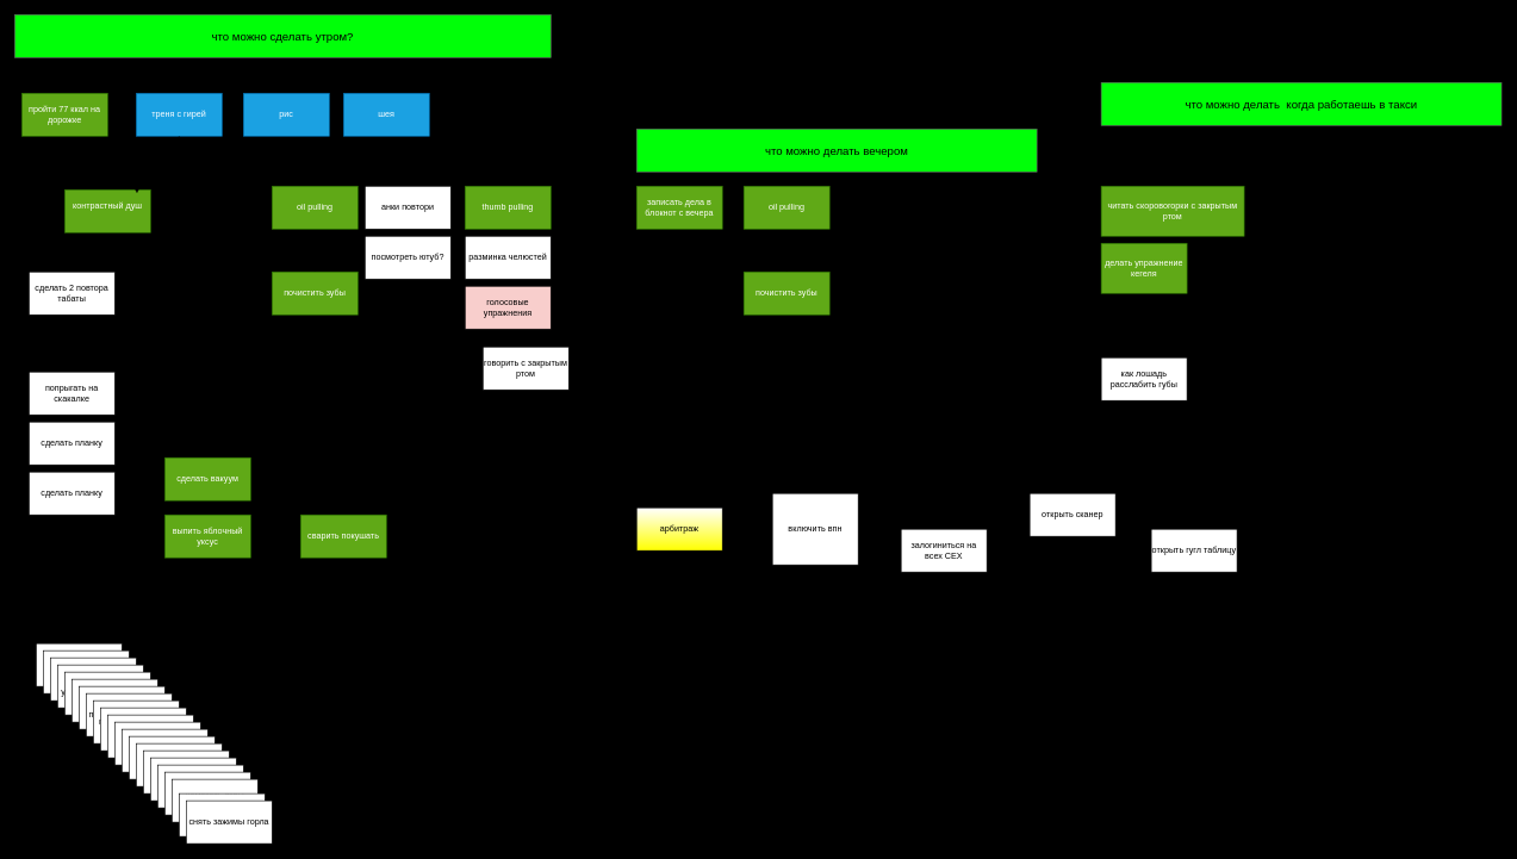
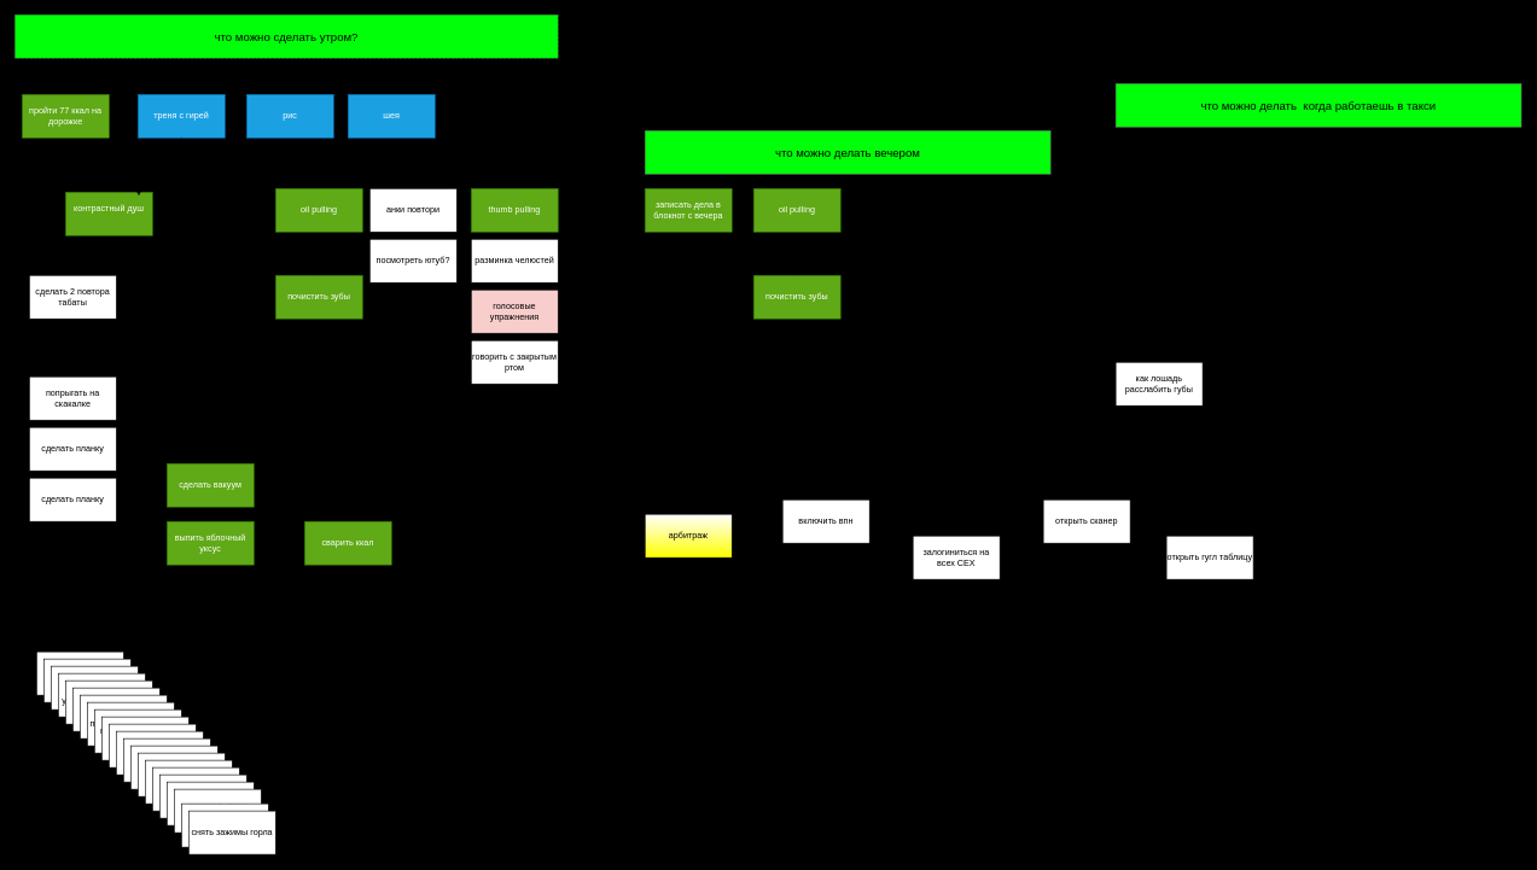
  <mxCell id="0" />
  <mxCell id="1" parent="0" />
- <mxCell id="2" value="что можно сделать утром?" style="rounded=0;whiteSpace=wrap;html=1;labelBackgroundColor=none;fillColor=#00FF08;strokeColor=#666666;fontColor=#000000;gradientColor=none;fontSize=16;" parent="1" vertex="1"><mxGeometry x="20" y="20" width="750" height="60" as="geometry" /></mxCell>
+ <mxCell id="2" value="что можно сделать утром?" style="rounded=0;whiteSpace=wrap;html=1;labelBackgroundColor=none;fillColor=#00FF08;strokeColor=#666666;fontColor=#000000;gradientColor=none;fontSize=16;dashed=1;" parent="1" vertex="1"><mxGeometry x="20" y="20" width="750" height="60" as="geometry" /></mxCell>
  <mxCell id="3" style="edgeStyle=orthogonalEdgeStyle;rounded=0;orthogonalLoop=1;jettySize=auto;html=1;entryX=0.25;entryY=0;entryDx=0;entryDy=0;" parent="1" source="4" target="7" edge="1"><mxGeometry relative="1" as="geometry" /></mxCell>
  <mxCell id="4" value="пройти 77 ккал на дорожке" style="rounded=0;whiteSpace=wrap;html=1;labelBackgroundColor=none;fillColor=#60a917;strokeColor=#2D7600;fontColor=#ffffff;" parent="1" vertex="1"><mxGeometry x="30" y="130" width="120" height="60" as="geometry" /></mxCell>
  <mxCell id="5" value="сделать 2 повтора табаты" style="rounded=0;whiteSpace=wrap;html=1;labelBackgroundColor=none;" parent="1" vertex="1"><mxGeometry x="40" y="380" width="120" height="60" as="geometry" /></mxCell>
  <mxCell id="6" value="почистить зубы" style="rounded=0;whiteSpace=wrap;html=1;labelBackgroundColor=none;fillColor=#60a917;fontColor=#ffffff;strokeColor=#2D7600;" parent="1" vertex="1"><mxGeometry x="380" y="380" width="120" height="60" as="geometry" /></mxCell>
  <mxCell id="7" value="&lt;div&gt;контрастный душ&lt;/div&gt;&lt;div&gt;&lt;br&gt;&lt;/div&gt;" style="rounded=0;whiteSpace=wrap;html=1;labelBackgroundColor=none;fillColor=#60a917;fontColor=#ffffff;strokeColor=#2D7600;" parent="1" vertex="1"><mxGeometry x="90" y="265" width="120" height="60" as="geometry" /></mxCell>
- <mxCell id="8" value="сварить покушать" style="rounded=0;whiteSpace=wrap;html=1;labelBackgroundColor=none;fillColor=#60a917;fontColor=#ffffff;strokeColor=#2D7600;" parent="1" vertex="1"><mxGeometry x="420" y="720" width="120" height="60" as="geometry" /></mxCell>
+ <mxCell id="8" value="сварить ккал" style="rounded=0;whiteSpace=wrap;html=1;labelBackgroundColor=none;fillColor=#60a917;fontColor=#ffffff;strokeColor=#2D7600;" parent="1" vertex="1"><mxGeometry x="420" y="720" width="120" height="60" as="geometry" /></mxCell>
  <mxCell id="9" style="edgeStyle=orthogonalEdgeStyle;rounded=0;orthogonalLoop=1;jettySize=auto;html=1;entryX=0;entryY=0.5;entryDx=0;entryDy=0;" parent="1" source="10" target="8" edge="1"><mxGeometry relative="1" as="geometry" /></mxCell>
  <mxCell id="10" value="выпить яблочный уксус" style="rounded=0;whiteSpace=wrap;html=1;labelBackgroundColor=none;fillColor=#60a917;fontColor=#ffffff;strokeColor=#2D7600;" parent="1" vertex="1"><mxGeometry x="230" y="720" width="120" height="60" as="geometry" /></mxCell>
  <mxCell id="11" value="сделать вакуум" style="rounded=0;whiteSpace=wrap;html=1;labelBackgroundColor=none;fillColor=#60a917;fontColor=#ffffff;strokeColor=#2D7600;" parent="1" vertex="1"><mxGeometry x="230" y="640" width="120" height="60" as="geometry" /></mxCell>
  <mxCell id="12" value="&lt;div&gt;сделать планку&lt;/div&gt;" style="rounded=0;whiteSpace=wrap;html=1;labelBackgroundColor=none;" parent="1" vertex="1"><mxGeometry x="40" y="590" width="120" height="60" as="geometry" /></mxCell>
  <mxCell id="13" value="thumb pulling" style="rounded=0;whiteSpace=wrap;html=1;labelBackgroundColor=none;fillColor=#60a917;fontColor=#ffffff;strokeColor=#2D7600;" parent="1" vertex="1"><mxGeometry x="650" y="260" width="120" height="60" as="geometry" /></mxCell>
  <mxCell id="14" value="разминка челюстей" style="rounded=0;whiteSpace=wrap;html=1;labelBackgroundColor=none;" parent="1" vertex="1"><mxGeometry x="650" y="330" width="120" height="60" as="geometry" /></mxCell>
  <mxCell id="15" value="голосовые упражнения" style="rounded=0;whiteSpace=wrap;html=1;labelBackgroundColor=none;fillColor=#f8cecc;" parent="1" vertex="1"><mxGeometry x="650" y="400" width="120" height="60" as="geometry" /></mxCell>
- <mxCell id="16" value="&lt;div&gt;говорить с закрытым ртом&lt;/div&gt;" style="rounded=0;whiteSpace=wrap;html=1;labelBackgroundColor=none;" parent="1" vertex="1"><mxGeometry x="675" y="485" width="120" height="60" as="geometry" /></mxCell>
+ <mxCell id="16" value="&lt;div&gt;говорить с закрытым ртом&lt;/div&gt;" style="rounded=0;whiteSpace=wrap;html=1;labelBackgroundColor=none;" parent="1" vertex="1"><mxGeometry x="650" y="470" width="120" height="60" as="geometry" /></mxCell>
  <mxCell id="17" value="посмотреть ютуб?" style="rounded=0;whiteSpace=wrap;html=1;labelBackgroundColor=none;" parent="1" vertex="1"><mxGeometry x="510" y="330" width="120" height="60" as="geometry" /></mxCell>
  <mxCell id="18" value="&lt;div&gt;попрыгать на скакалке&lt;/div&gt;" style="rounded=0;whiteSpace=wrap;html=1;labelBackgroundColor=none;" parent="1" vertex="1"><mxGeometry x="40" y="520" width="120" height="60" as="geometry" /></mxCell>
  <mxCell id="19" value="анки повтори" style="rounded=0;whiteSpace=wrap;html=1;labelBackgroundColor=none;" parent="1" vertex="1"><mxGeometry x="510" y="260" width="120" height="60" as="geometry" /></mxCell>
  <mxCell id="20" value="&lt;div&gt;записать дела в блокнот с вечера&lt;/div&gt;" style="rounded=0;whiteSpace=wrap;html=1;labelBackgroundColor=none;fillColor=#60a917;fontColor=#ffffff;strokeColor=#2D7600;" parent="1" vertex="1"><mxGeometry x="890" y="260" width="120" height="60" as="geometry" /></mxCell>
  <mxCell id="21" style="edgeStyle=orthogonalEdgeStyle;rounded=0;orthogonalLoop=1;jettySize=auto;html=1;" parent="1" source="22" target="6" edge="1"><mxGeometry relative="1" as="geometry" /></mxCell>
  <mxCell id="22" value="oil pulling" style="rounded=0;whiteSpace=wrap;html=1;labelBackgroundColor=none;fillColor=#60a917;fontColor=#ffffff;strokeColor=#2D7600;" parent="1" vertex="1"><mxGeometry x="380" y="260" width="120" height="60" as="geometry" /></mxCell>
  <mxCell id="23" value="&lt;div&gt;что можно делать вечером&lt;/div&gt;" style="rounded=0;whiteSpace=wrap;html=1;labelBackgroundColor=none;fillColor=#00FF08;strokeColor=#666666;fontColor=#000000;gradientColor=none;fontSize=16;" parent="1" vertex="1"><mxGeometry x="890" y="180" width="560" height="60" as="geometry" /></mxCell>
  <mxCell id="24" value="почистить зубы" style="rounded=0;whiteSpace=wrap;html=1;labelBackgroundColor=none;fillColor=#60a917;fontColor=#ffffff;strokeColor=#2D7600;" parent="1" vertex="1"><mxGeometry x="1040" y="380" width="120" height="60" as="geometry" /></mxCell>
  <mxCell id="25" style="edgeStyle=orthogonalEdgeStyle;rounded=0;orthogonalLoop=1;jettySize=auto;html=1;" parent="1" source="26" target="24" edge="1"><mxGeometry relative="1" as="geometry" /></mxCell>
  <mxCell id="26" value="oil pulling" style="rounded=0;whiteSpace=wrap;html=1;labelBackgroundColor=none;fillColor=#60a917;fontColor=#ffffff;strokeColor=#2D7600;" parent="1" vertex="1"><mxGeometry x="1040" y="260" width="120" height="60" as="geometry" /></mxCell>
  <mxCell id="27" value="&lt;div&gt;что можно делать&amp;nbsp; когда работаешь в такси&lt;/div&gt;" style="rounded=0;whiteSpace=wrap;html=1;labelBackgroundColor=none;fillColor=#00FF08;strokeColor=#666666;fontColor=#000000;gradientColor=none;fontSize=16;" parent="1" vertex="1"><mxGeometry x="1540" y="115" width="560" height="60" as="geometry" /></mxCell>
- <mxCell id="28" value="читать скоровогорки с закрытым ртом" style="rounded=0;whiteSpace=wrap;html=1;labelBackgroundColor=none;fillColor=#60a917;fontColor=#ffffff;strokeColor=#2D7600;" parent="1" vertex="1"><mxGeometry x="1540" y="260" width="200" height="70" as="geometry" /></mxCell>
- <mxCell id="29" value="делать упражнение кегеля" style="rounded=0;whiteSpace=wrap;html=1;labelBackgroundColor=none;fillColor=#60a917;fontColor=#ffffff;strokeColor=#2D7600;" parent="1" vertex="1"><mxGeometry x="1540" y="340" width="120" height="70" as="geometry" /></mxCell>
  <mxCell id="30" value="как лошадь расслабить губы" style="rounded=0;whiteSpace=wrap;html=1;labelBackgroundColor=none;" parent="1" vertex="1"><mxGeometry x="1540" y="500" width="120" height="60" as="geometry" /></mxCell>
  <mxCell id="31" value="&lt;div&gt;сделать планку&lt;/div&gt;" style="rounded=0;whiteSpace=wrap;html=1;labelBackgroundColor=none;" parent="1" vertex="1"><mxGeometry x="40" y="660" width="120" height="60" as="geometry" /></mxCell>
  <mxCell id="32" value="" style="edgeStyle=orthogonalEdgeStyle;rounded=0;orthogonalLoop=1;jettySize=auto;html=1;" parent="1" source="33" target="36" edge="1"><mxGeometry relative="1" as="geometry" /></mxCell>
  <mxCell id="33" value="треня с гирей" style="rounded=0;whiteSpace=wrap;html=1;labelBackgroundColor=none;fillColor=#1ba1e2;fontColor=#ffffff;strokeColor=#006EAF;" parent="1" vertex="1"><mxGeometry x="190" y="130" width="120" height="60" as="geometry" /></mxCell>
  <mxCell id="34" style="edgeStyle=orthogonalEdgeStyle;rounded=0;orthogonalLoop=1;jettySize=auto;html=1;entryX=0.842;entryY=0.083;entryDx=0;entryDy=0;entryPerimeter=0;" parent="1" source="33" target="7" edge="1"><mxGeometry relative="1" as="geometry" /></mxCell>
  <mxCell id="35" value="" style="edgeStyle=orthogonalEdgeStyle;rounded=0;orthogonalLoop=1;jettySize=auto;html=1;" parent="1" source="36" target="37" edge="1"><mxGeometry relative="1" as="geometry" /></mxCell>
  <mxCell id="36" value="рис" style="rounded=0;whiteSpace=wrap;html=1;labelBackgroundColor=none;fillColor=#1ba1e2;fontColor=#ffffff;strokeColor=#006EAF;" parent="1" vertex="1"><mxGeometry x="340" y="130" width="120" height="60" as="geometry" /></mxCell>
  <mxCell id="37" value="шея" style="rounded=0;whiteSpace=wrap;html=1;labelBackgroundColor=none;fillColor=#1ba1e2;fontColor=#ffffff;strokeColor=#006EAF;" parent="1" vertex="1"><mxGeometry x="480" y="130" width="120" height="60" as="geometry" /></mxCell>
  <mxCell id="38" style="edgeStyle=orthogonalEdgeStyle;rounded=0;orthogonalLoop=1;jettySize=auto;html=1;entryX=0;entryY=0.5;entryDx=0;entryDy=0;" parent="1" source="39" target="41" edge="1"><mxGeometry relative="1" as="geometry" /></mxCell>
  <mxCell id="39" value="арбитраж" style="rounded=0;whiteSpace=wrap;html=1;labelBackgroundColor=none;glass=0;shadow=0;gradientColor=#FFFF00;" parent="1" vertex="1"><mxGeometry x="890" y="710" width="120" height="60" as="geometry" /></mxCell>
  <mxCell id="40" style="edgeStyle=orthogonalEdgeStyle;rounded=0;orthogonalLoop=1;jettySize=auto;html=1;entryX=0;entryY=0.5;entryDx=0;entryDy=0;" parent="1" source="41" target="43" edge="1"><mxGeometry relative="1" as="geometry" /></mxCell>
- <mxCell id="41" value="включить впн" style="rounded=0;whiteSpace=wrap;html=1;labelBackgroundColor=none;" parent="1" vertex="1"><mxGeometry x="1080" y="690" width="120" height="100" as="geometry" /></mxCell>
+ <mxCell id="41" value="включить впн" style="rounded=0;whiteSpace=wrap;html=1;labelBackgroundColor=none;" parent="1" vertex="1"><mxGeometry x="1080" y="690" width="120" height="60" as="geometry" /></mxCell>
  <mxCell id="42" style="edgeStyle=orthogonalEdgeStyle;rounded=0;orthogonalLoop=1;jettySize=auto;html=1;entryX=0;entryY=0.5;entryDx=0;entryDy=0;" parent="1" source="43" target="44" edge="1"><mxGeometry relative="1" as="geometry" /></mxCell>
  <mxCell id="43" value="залогиниться на всех CEX" style="rounded=0;whiteSpace=wrap;html=1;labelBackgroundColor=none;" parent="1" vertex="1"><mxGeometry x="1260" y="740" width="120" height="60" as="geometry" /></mxCell>
  <mxCell id="44" value="открыть сканер" style="rounded=0;whiteSpace=wrap;html=1;labelBackgroundColor=none;" parent="1" vertex="1"><mxGeometry x="1440" y="690" width="120" height="60" as="geometry" /></mxCell>
  <mxCell id="45" value="открыть гугл таблицу" style="rounded=0;whiteSpace=wrap;html=1;labelBackgroundColor=none;" parent="1" vertex="1"><mxGeometry x="1610" y="740" width="120" height="60" as="geometry" /></mxCell>
  <mxCell id="46" value="позагорать" style="rounded=0;whiteSpace=wrap;html=1;labelBackgroundColor=none;" vertex="1" parent="1"><mxGeometry x="50" y="900" width="120" height="60" as="geometry" /></mxCell>
  <mxCell id="47" value="цинк мазь" style="rounded=0;whiteSpace=wrap;html=1;labelBackgroundColor=none;" vertex="1" parent="1"><mxGeometry x="60" y="910" width="120" height="60" as="geometry" /></mxCell>
  <mxCell id="48" value="умыться" style="rounded=0;whiteSpace=wrap;html=1;labelBackgroundColor=none;" vertex="1" parent="1"><mxGeometry x="70" y="920" width="120" height="60" as="geometry" /></mxCell>
  <mxCell id="49" value="намазать увлажняющий крем" style="rounded=0;whiteSpace=wrap;html=1;labelBackgroundColor=none;" vertex="1" parent="1"><mxGeometry x="80" y="930" width="120" height="60" as="geometry" /></mxCell>
  <mxCell id="50" value="посчитать деньги" style="rounded=0;whiteSpace=wrap;html=1;labelBackgroundColor=none;" vertex="1" parent="1"><mxGeometry x="90" y="940" width="120" height="60" as="geometry" /></mxCell>
  <mxCell id="51" value="массаж десен" style="rounded=0;whiteSpace=wrap;html=1;labelBackgroundColor=none;" vertex="1" parent="1"><mxGeometry x="100" y="950" width="120" height="60" as="geometry" /></mxCell>
  <mxCell id="52" value="включить увлажнитель воздуха" style="rounded=0;whiteSpace=wrap;html=1;labelBackgroundColor=none;" vertex="1" parent="1"><mxGeometry x="110" y="960" width="120" height="60" as="geometry" /></mxCell>
  <mxCell id="53" value="подмести в комнате" style="rounded=0;whiteSpace=wrap;html=1;labelBackgroundColor=none;" vertex="1" parent="1"><mxGeometry x="120" y="970" width="120" height="60" as="geometry" /></mxCell>
  <mxCell id="54" value="подмести на кухне" style="rounded=0;whiteSpace=wrap;html=1;labelBackgroundColor=none;" vertex="1" parent="1"><mxGeometry x="130" y="980" width="120" height="60" as="geometry" /></mxCell>
  <mxCell id="55" value="помыть полы" style="rounded=0;whiteSpace=wrap;html=1;labelBackgroundColor=none;" vertex="1" parent="1"><mxGeometry x="140" y="990" width="120" height="60" as="geometry" /></mxCell>
  <mxCell id="56" value="протереть пыль" style="rounded=0;whiteSpace=wrap;html=1;labelBackgroundColor=none;" vertex="1" parent="1"><mxGeometry x="150" y="1000" width="120" height="60" as="geometry" /></mxCell>
  <mxCell id="57" value="помыть ванну" style="rounded=0;whiteSpace=wrap;html=1;labelBackgroundColor=none;" vertex="1" parent="1"><mxGeometry x="160" y="1010" width="120" height="60" as="geometry" /></mxCell>
  <mxCell id="58" value="помыть унитаз" style="rounded=0;whiteSpace=wrap;html=1;labelBackgroundColor=none;" vertex="1" parent="1"><mxGeometry x="170" y="1020" width="120" height="60" as="geometry" /></mxCell>
  <mxCell id="59" value="помыть раковину" style="rounded=0;whiteSpace=wrap;html=1;labelBackgroundColor=none;" vertex="1" parent="1"><mxGeometry y="1030" width="120" height="60" as="geometry" x="180" /></mxCell>
  <mxCell id="60" value="вынести мусор" style="rounded=0;whiteSpace=wrap;html=1;labelBackgroundColor=none;" vertex="1" parent="1"><mxGeometry x="190" y="1040" width="120" height="60" as="geometry" /></mxCell>
  <mxCell id="61" value="сделать массаж шариком" style="rounded=0;whiteSpace=wrap;html=1;labelBackgroundColor=none;" vertex="1" parent="1"><mxGeometry x="200" y="1050" width="120" height="60" as="geometry" /></mxCell>
  <mxCell id="62" value="сделать массаж спины роликом" style="rounded=0;whiteSpace=wrap;html=1;labelBackgroundColor=none;" vertex="1" parent="1"><mxGeometry x="210" y="1060" width="120" height="60" as="geometry" /></mxCell>
  <mxCell id="63" value="&lt;div&gt;считать калории весь день&lt;/div&gt;" style="rounded=0;whiteSpace=wrap;html=1;labelBackgroundColor=none;" vertex="1" parent="1"><mxGeometry x="220" y="1070" width="120" height="60" as="geometry" /></mxCell>
  <mxCell id="64" value="запланировать задачи в блокнот" style="rounded=0;whiteSpace=wrap;html=1;labelBackgroundColor=none;" vertex="1" parent="1"><mxGeometry x="230" y="1080" width="120" height="60" as="geometry" /></mxCell>
  <mxCell id="65" value="намазать язвы хлоргексидином" style="rounded=0;whiteSpace=wrap;html=1;labelBackgroundColor=none;" vertex="1" parent="1"><mxGeometry x="240" y="1090" width="120" height="60" as="geometry" /></mxCell>
  <mxCell id="66" value="&lt;div&gt;снять зажимы челюсти&lt;/div&gt;" style="rounded=0;whiteSpace=wrap;html=1;labelBackgroundColor=none;" vertex="1" parent="1"><mxGeometry x="250" y="1110" width="120" height="60" as="geometry" /></mxCell>
  <mxCell id="67" value="&lt;div&gt;снять зажимы горла&lt;/div&gt;" style="rounded=0;whiteSpace=wrap;html=1;labelBackgroundColor=none;" vertex="1" parent="1"><mxGeometry x="260" y="1120" width="120" height="60" as="geometry" /></mxCell>
